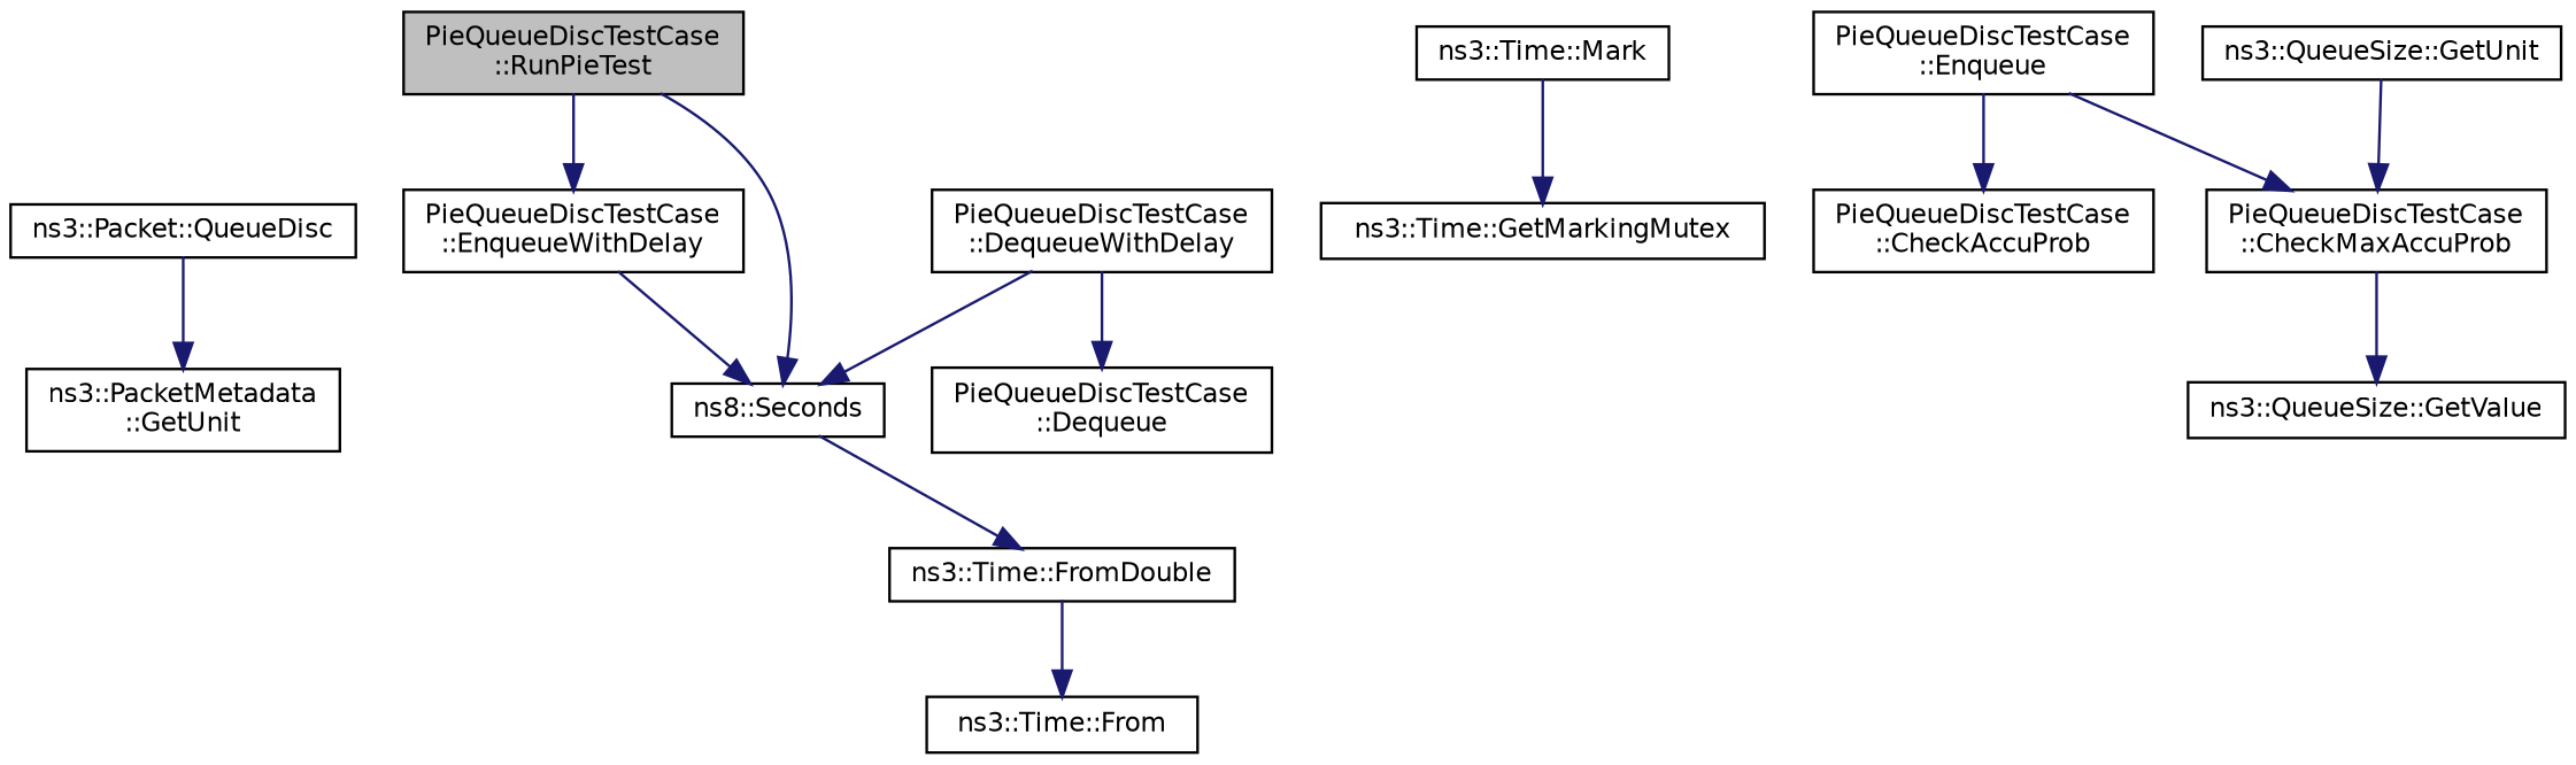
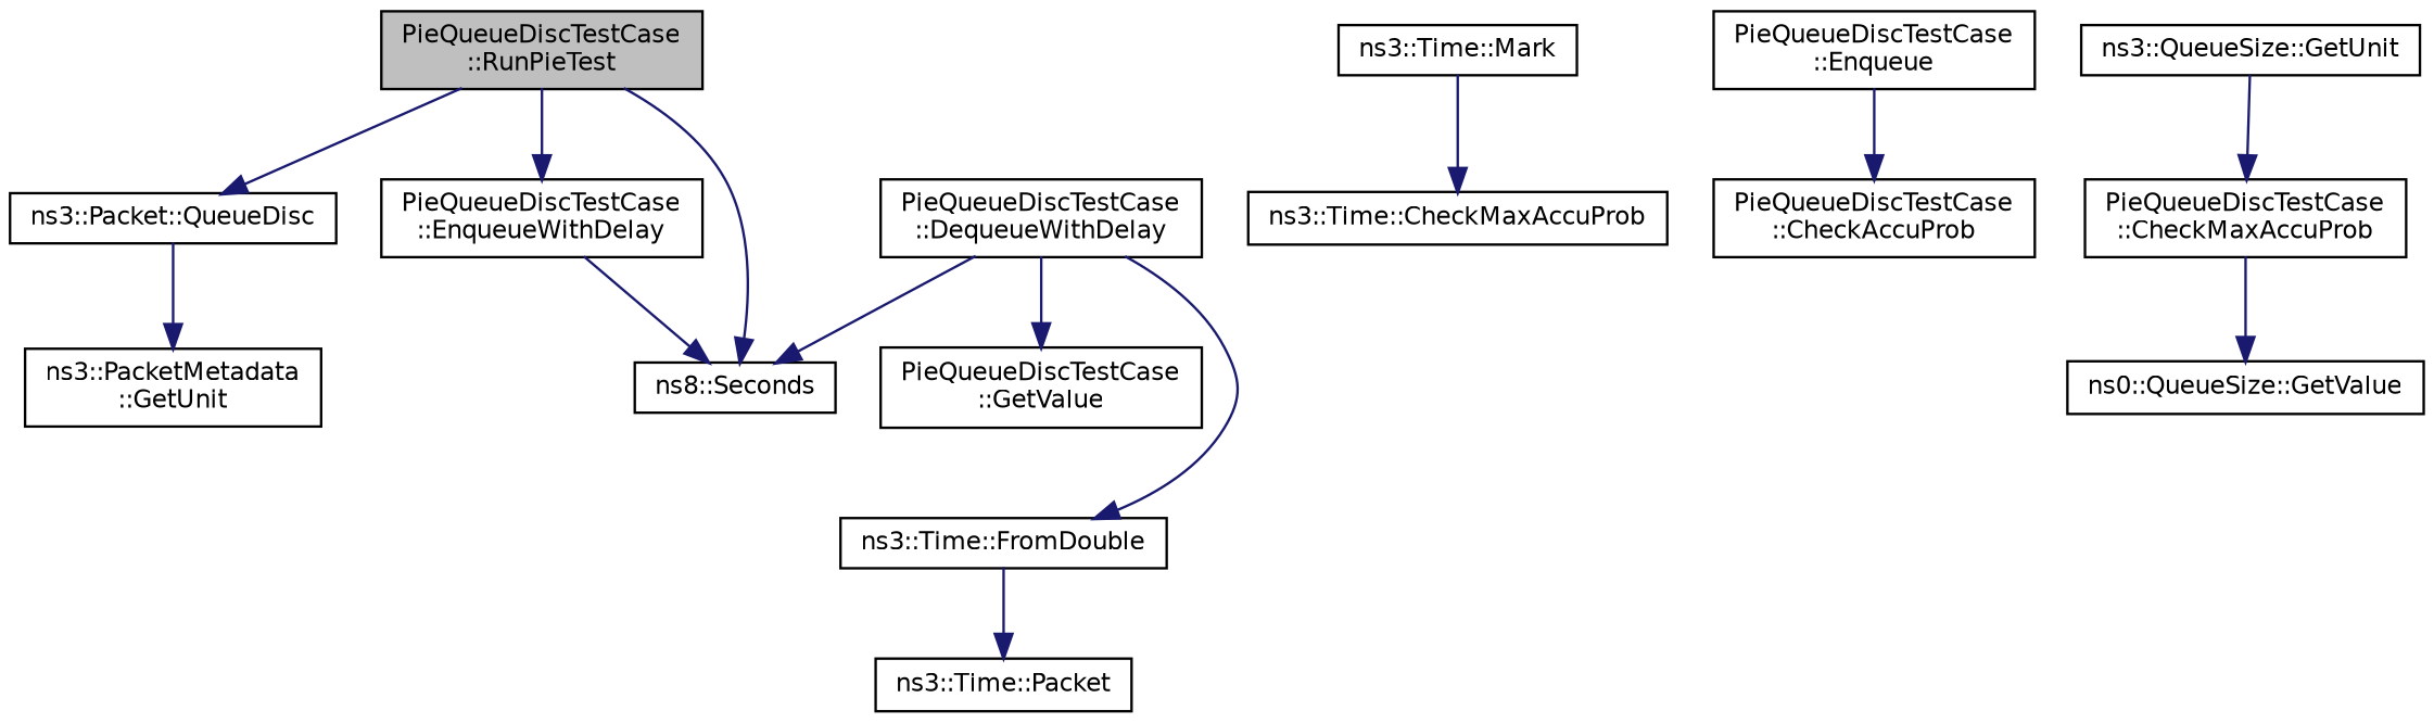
  digraph {
    rankdir=TB
    node [color=black fillcolor=white fontname=Helvetica fontsize=10 shape=record style=filled]
    edge [color=midnightblue fontname=Helvetica fontsize=10 labelfontname=Helvetica labelfontsize=10 style=solid]
    n1 [fillcolor=grey75 fontcolor=black height=0.2 label="PieQueueDiscTestCase\l::RunPieTest" width=0.4]
    n2 [height=0.2 label="ns8::Seconds" width=0.4]
    n3 [height=0.2 label="PieQueueDiscTestCase\l::EnqueueWithDelay" width=0.4]
    n4 [height=0.2 label="ns3::Packet::QueueDisc" width=0.4]
    n5 [height=0.2 label="PieQueueDiscTestCase\l::DequeueWithDelay" width=0.4]
-   n6 [height=0.2 label="PieQueueDiscTestCase\l::Dequeue" width=0.4]
+   n6 [height=0.2 label="PieQueueDiscTestCase\l::GetValue" width=0.4]
    n7 [height=0.2 label="ns3::Time::FromDouble" width=0.4]
    n8 [height=0.2 label="ns3::PacketMetadata\l::GetUnit" width=0.4]
-   n9 [height=0.2 label="ns3::Time::From" width=0.4]
+   n9 [height=0.2 label="ns3::Time::Packet" width=0.4]
    n10 [height=0.2 label="ns3::Time::Mark" width=0.4]
-   n11 [height=0.2 label="ns3::Time::GetMarkingMutex" width=0.4]
+   n11 [height=0.2 label="ns3::Time::CheckMaxAccuProb" width=0.4]
    n12 [height=0.2 label="PieQueueDiscTestCase\l::Enqueue" width=0.4]
    n13 [height=0.2 label="PieQueueDiscTestCase\l::CheckAccuProb" width=0.4]
    n14 [height=0.2 label="PieQueueDiscTestCase\l::CheckMaxAccuProb" width=0.4]
-   n15 [height=0.2 label="ns3::QueueSize::GetValue" width=0.4]
+   n15 [height=0.2 label="ns0::QueueSize::GetValue" width=0.4]
    n16 [height=0.2 label="ns3::QueueSize::GetUnit" width=0.4]
    n1 -> n2
    n1 -> n3
-   n2 -> n7
+   n1 -> n4
+   n5 -> n7
    n3 -> n2
    n4 -> n8
    n5 -> n2
    n5 -> n6
    n7 -> n9
    n10 -> n11
    n12 -> n13
-   n12 -> n14
    n14 -> n15
    n16 -> n14
  }
